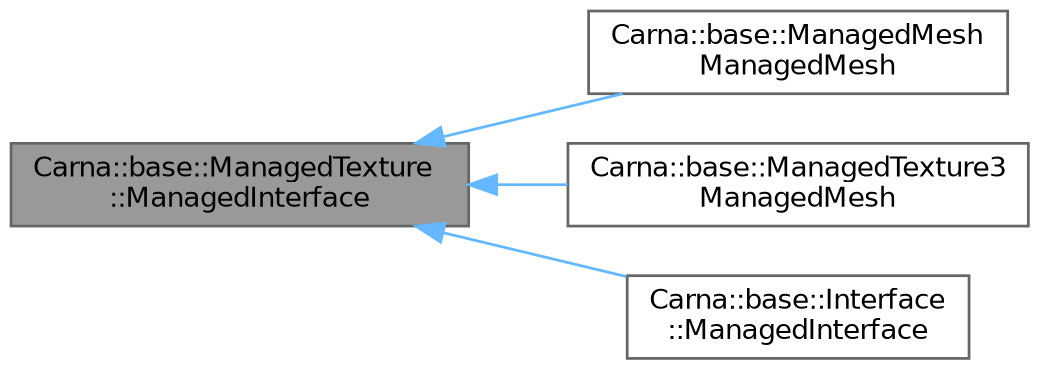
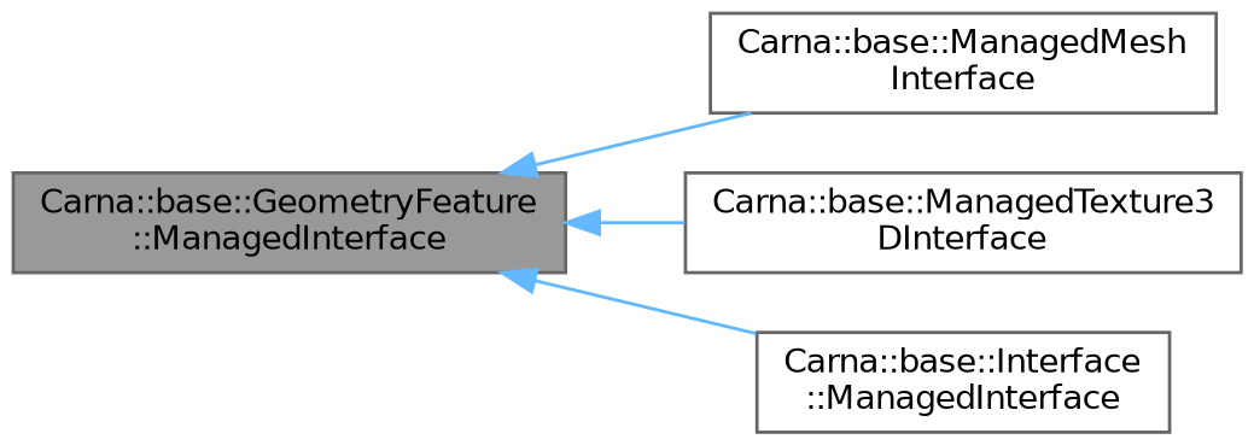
  digraph {
    rankdir=LR
    node [color=gray40 fillcolor=white fontname=Helvetica fontsize=10 shape=box style=filled]
    edge [color=steelblue1 dir=back fontname=Helvetica fontsize=10 labelfontname=Helvetica labelfontsize=10 style=solid]
-   n1 [fillcolor=grey60 fontcolor=black height=0.2 label="Carna::base::ManagedTexture\l::ManagedInterface" width=0.4]
-   n2 [height=0.2 label="Carna::base::ManagedMesh\lManagedMesh" width=0.4]
-   n3 [height=0.2 label="Carna::base::ManagedTexture3\lManagedMesh" width=0.4]
+   n1 [fillcolor=grey60 fontcolor=black height=0.2 label="Carna::base::GeometryFeature\l::ManagedInterface" width=0.4]
+   n2 [height=0.2 label="Carna::base::ManagedMesh\lInterface" width=0.4]
+   n3 [height=0.2 label="Carna::base::ManagedTexture3\lDInterface" width=0.4]
    n4 [height=0.2 label="Carna::base::Interface\l::ManagedInterface" width=0.4]
    n1 -> n2
    n1 -> n3
    n1 -> n4
  }
